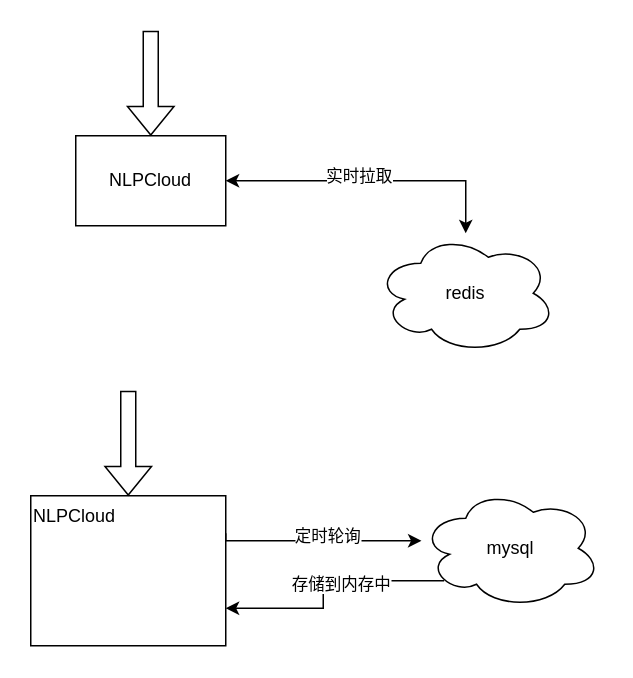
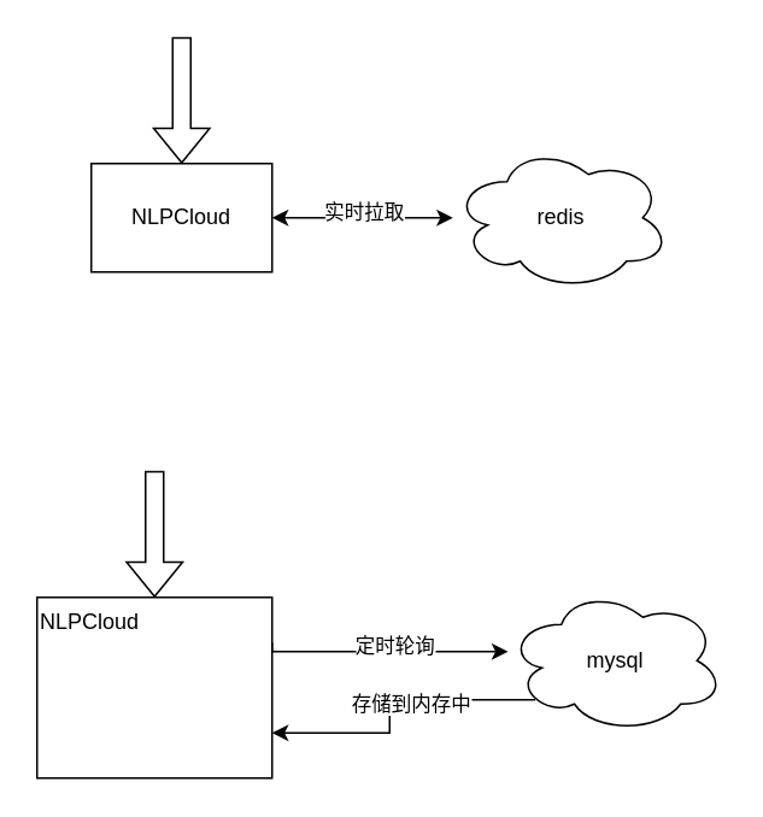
  <mxCell id="0" />
  <mxCell id="1" parent="0" />
  <mxCell id="2" value="" style="edgeStyle=orthogonalEdgeStyle;rounded=0;orthogonalLoop=1;jettySize=auto;html=1;startArrow=classic;startFill=1;" parent="1" source="4" target="5" edge="1"><mxGeometry relative="1" as="geometry" /></mxCell>
  <mxCell id="3" value="实时拉取" style="edgeLabel;html=1;align=center;verticalAlign=middle;resizable=0;points=[];" parent="2" vertex="1" connectable="0"><mxGeometry x="-0.2" y="4" relative="1" as="geometry"><mxPoint x="10" as="offset" /></mxGeometry></mxCell>
  <mxCell id="4" value="NLPCloud" style="rounded=0;whiteSpace=wrap;html=1;" parent="1" vertex="1"><mxGeometry x="50" y="90" width="100" height="60" as="geometry" /></mxCell>
- <mxCell id="5" value="redis" style="ellipse;shape=cloud;whiteSpace=wrap;html=1;rounded=0;" parent="1" vertex="1"><mxGeometry x="250" y="155" width="120" height="80" as="geometry" /></mxCell>
+ <mxCell id="5" value="redis" style="ellipse;shape=cloud;whiteSpace=wrap;html=1;rounded=0;" parent="1" vertex="1"><mxGeometry x="250" y="80" width="120" height="80" as="geometry" /></mxCell>
  <mxCell id="6" value="" style="shape=flexArrow;endArrow=classic;html=1;rounded=0;entryX=0.5;entryY=0;entryDx=0;entryDy=0;" parent="1" target="4" edge="1"><mxGeometry width="50" height="50" relative="1" as="geometry"><mxPoint x="100" y="20" as="sourcePoint" /><mxPoint x="130" y="0" as="targetPoint" /></mxGeometry></mxCell>
  <mxCell id="7" value="" style="edgeStyle=orthogonalEdgeStyle;rounded=0;orthogonalLoop=1;jettySize=auto;html=1;exitX=1;exitY=0.25;exitDx=0;exitDy=0;" parent="1" source="9" target="12" edge="1"><mxGeometry relative="1" as="geometry"><Array as="points"><mxPoint x="150" y="360" /></Array></mxGeometry></mxCell>
  <mxCell id="8" value="定时轮询" style="edgeLabel;html=1;align=center;verticalAlign=middle;resizable=0;points=[];" parent="7" vertex="1" connectable="0"><mxGeometry x="-0.2" y="4" relative="1" as="geometry"><mxPoint x="18" as="offset" /></mxGeometry></mxCell>
  <mxCell id="9" value="NLPCloud" style="rounded=0;whiteSpace=wrap;html=1;align=left;verticalAlign=top;" parent="1" vertex="1"><mxGeometry x="20" y="330" width="130" height="100" as="geometry" /></mxCell>
  <mxCell id="10" style="edgeStyle=orthogonalEdgeStyle;rounded=0;orthogonalLoop=1;jettySize=auto;html=1;entryX=1;entryY=0.75;entryDx=0;entryDy=0;exitX=0.13;exitY=0.77;exitDx=0;exitDy=0;exitPerimeter=0;" parent="1" source="12" target="9" edge="1"><mxGeometry relative="1" as="geometry" /></mxCell>
  <mxCell id="11" value="存储到内存中" style="edgeLabel;html=1;align=center;verticalAlign=middle;resizable=0;points=[];" parent="10" vertex="1" connectable="0"><mxGeometry x="-0.16" y="2" relative="1" as="geometry"><mxPoint as="offset" /></mxGeometry></mxCell>
  <mxCell id="12" value="mysql" style="ellipse;shape=cloud;whiteSpace=wrap;html=1;rounded=0;" parent="1" vertex="1"><mxGeometry x="280" y="325" width="120" height="80" as="geometry" /></mxCell>
  <mxCell id="13" value="" style="shape=flexArrow;endArrow=classic;html=1;rounded=0;entryX=0.5;entryY=0;entryDx=0;entryDy=0;" parent="1" target="9" edge="1"><mxGeometry width="50" height="50" relative="1" as="geometry"><mxPoint x="85" y="260" as="sourcePoint" /><mxPoint x="130" y="280" as="targetPoint" /></mxGeometry></mxCell>
